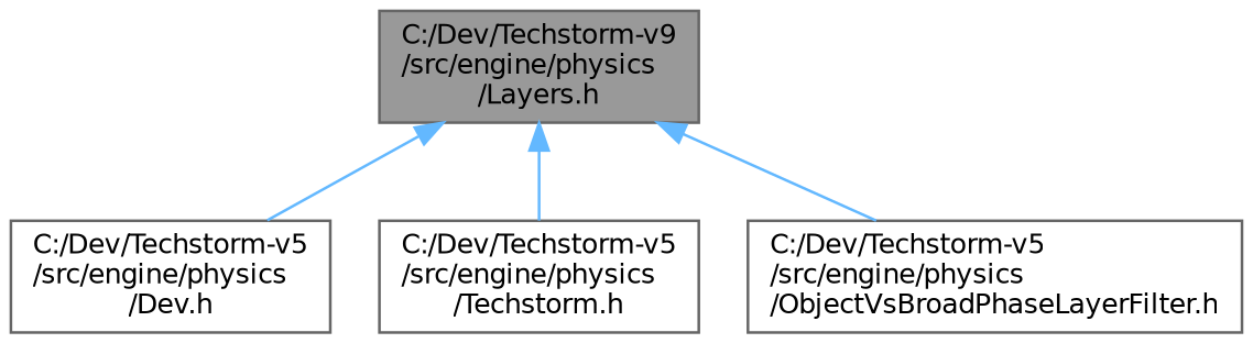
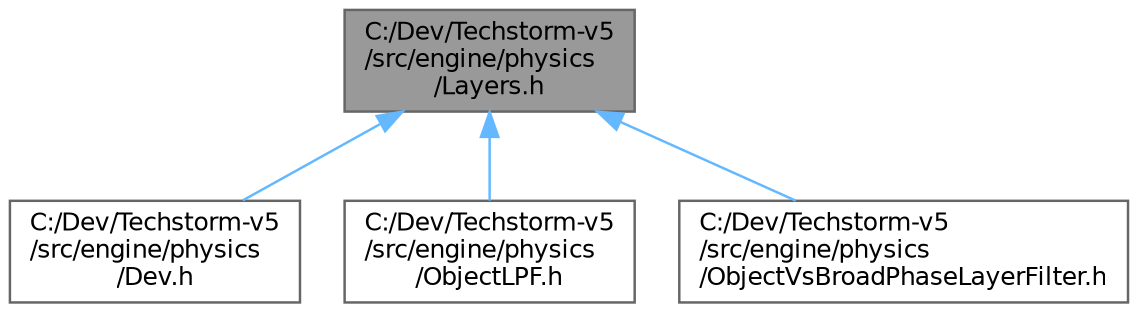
  digraph {
    node [color=grey40 fillcolor=white fontname=Helvetica fontsize=10 shape=box style=filled]
    edge [color=steelblue1 dir=back fontname=Helvetica fontsize=10 labelfontname=Helvetica labelfontsize=10 style=solid]
-   n1 [color=gray40 fillcolor=grey60 fontcolor=black height=0.2 label="C:/Dev/Techstorm-v9\l/src/engine/physics\l/Layers.h" width=0.4]
+   n1 [color=gray40 fillcolor=grey60 fontcolor=black height=0.2 label="C:/Dev/Techstorm-v5\l/src/engine/physics\l/Layers.h" width=0.4]
    n2 [height=0.2 label="C:/Dev/Techstorm-v5\l/src/engine/physics\l/Dev.h" width=0.4]
-   n3 [height=0.2 label="C:/Dev/Techstorm-v5\l/src/engine/physics\l/Techstorm.h" width=0.4]
+   n3 [height=0.2 label="C:/Dev/Techstorm-v5\l/src/engine/physics\l/ObjectLPF.h" width=0.4]
    n4 [height=0.2 label="C:/Dev/Techstorm-v5\l/src/engine/physics\l/ObjectVsBroadPhaseLayerFilter.h" width=0.4]
    n1 -> n2
    n1 -> n3
    n1 -> n4
  }
